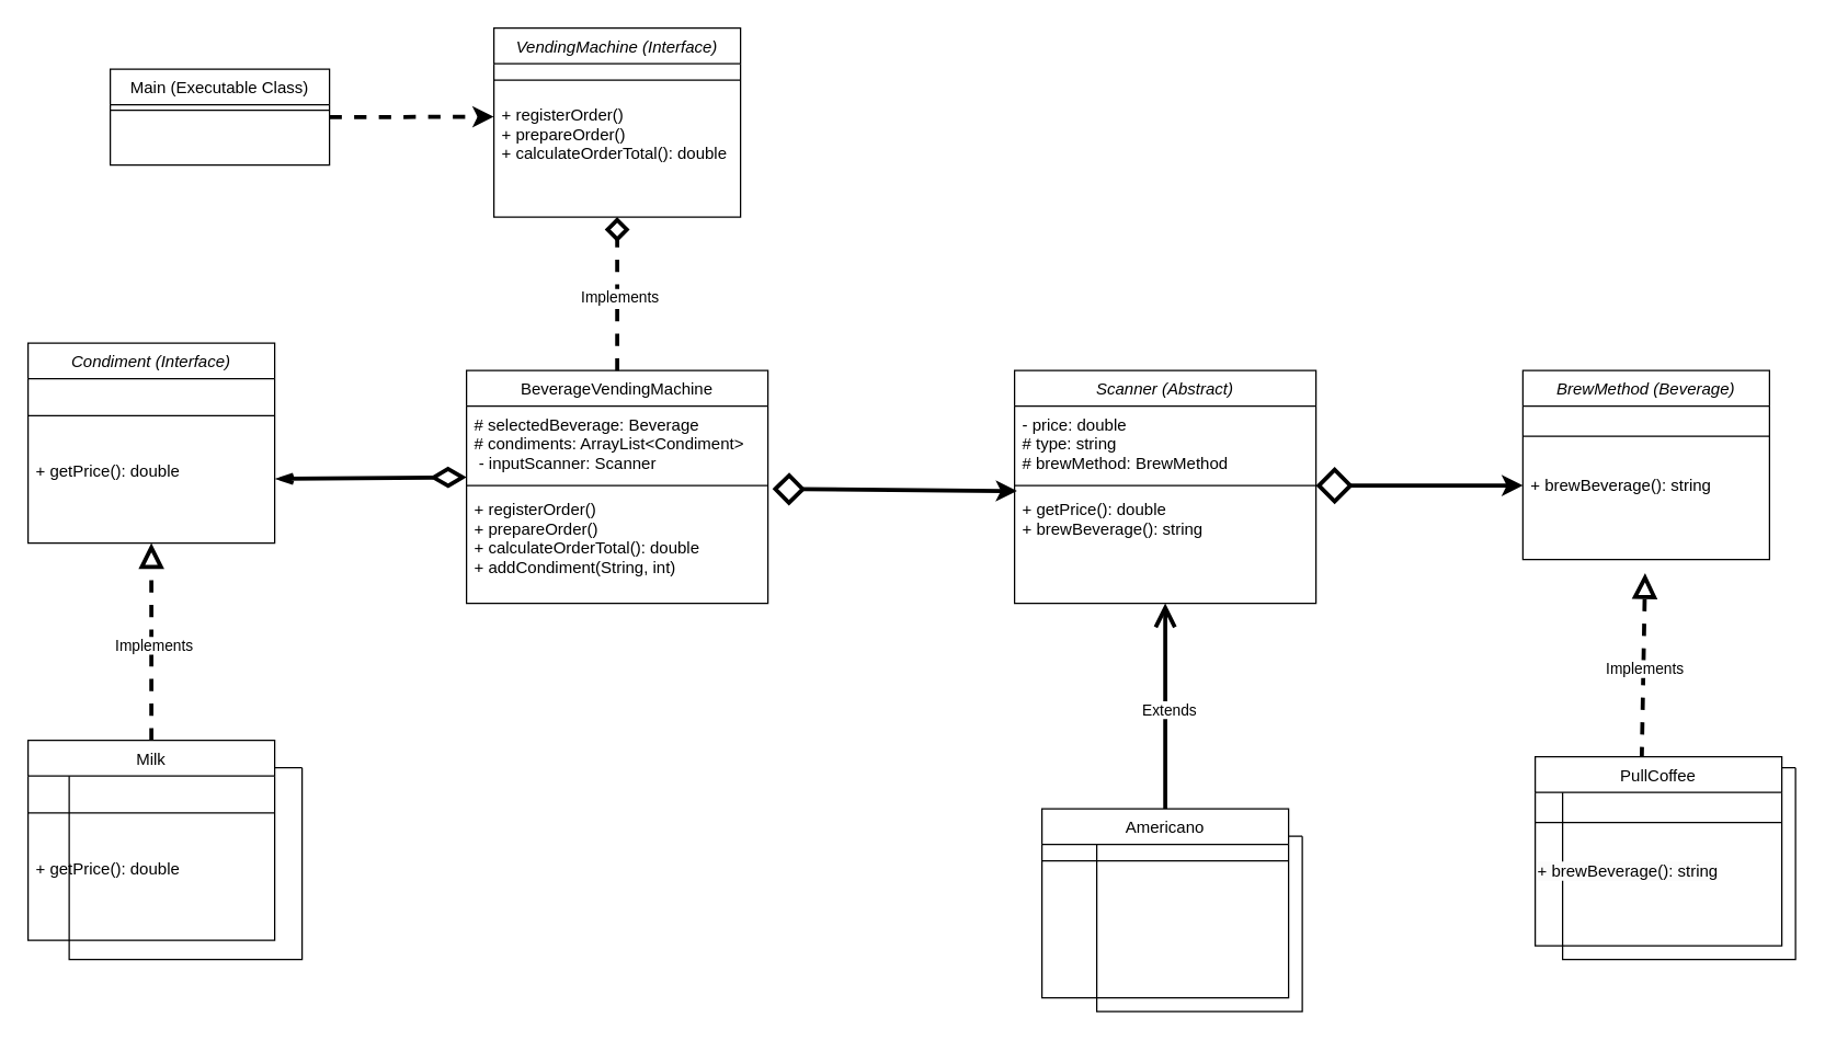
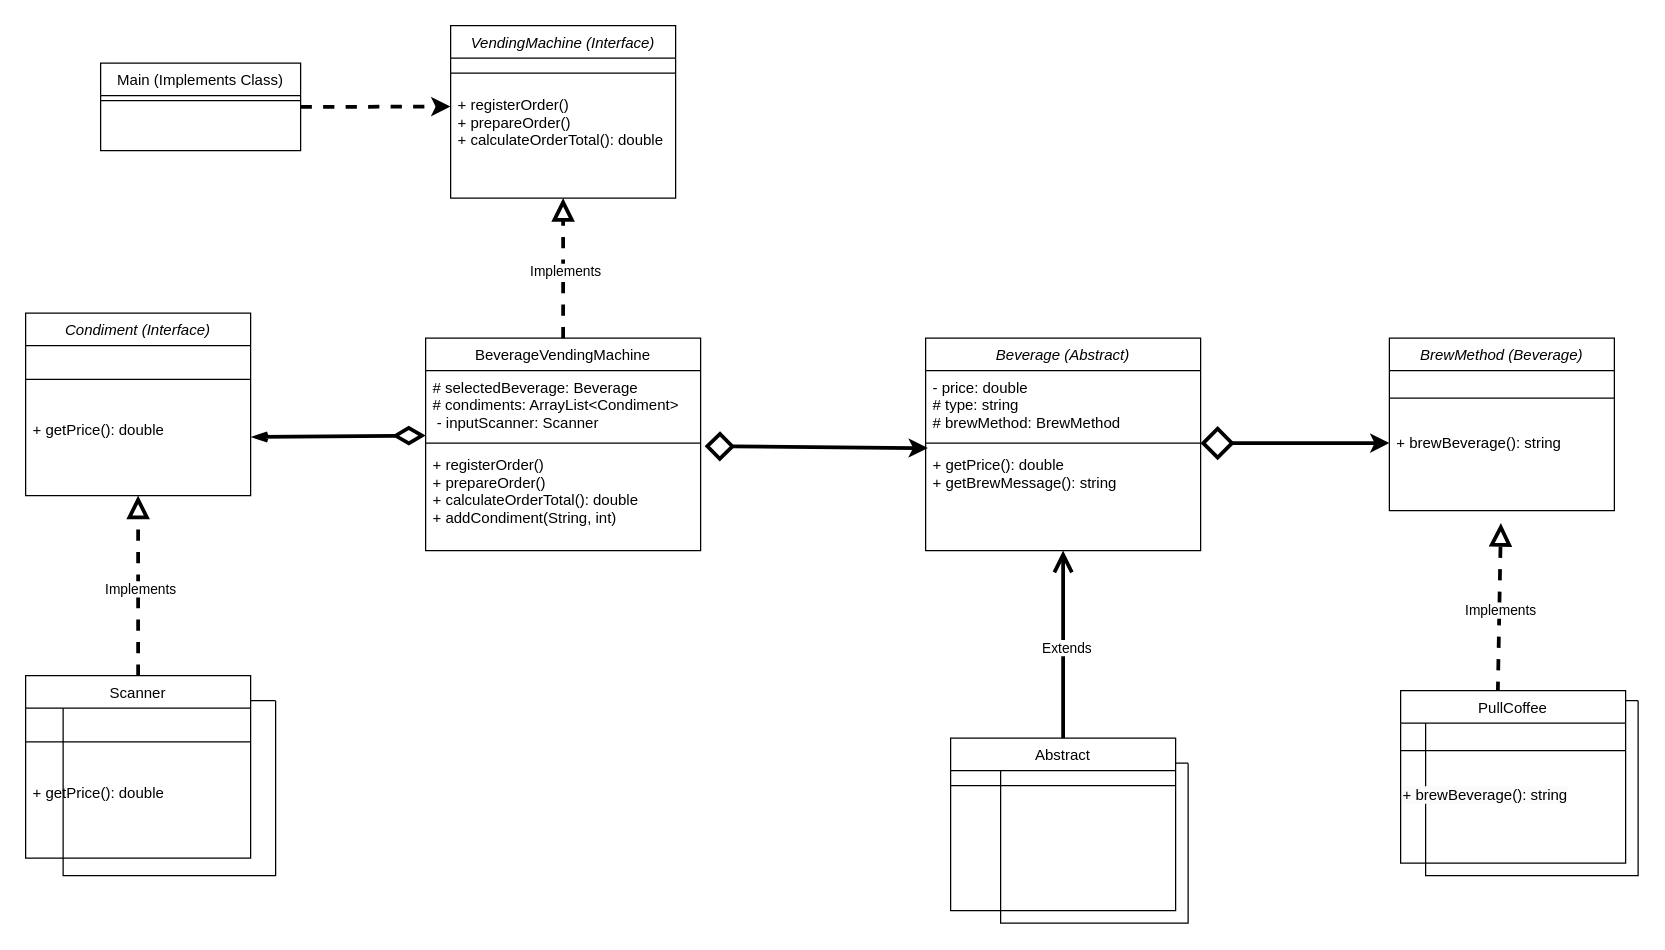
  <mxCell id="0" />
  <mxCell id="1" parent="0" />
  <mxCell id="2" value="" style="swimlane;startSize=0;" parent="1" vertex="1"><mxGeometry x="800" y="610" width="150" height="128" as="geometry" /></mxCell>
  <mxCell id="3" value="" style="swimlane;startSize=0;" parent="1" vertex="1"><mxGeometry x="1140" y="560" width="170" height="140" as="geometry" /></mxCell>
  <mxCell id="4" value="" style="swimlane;startSize=0;" parent="1" vertex="1"><mxGeometry x="50" y="560" width="170" height="140" as="geometry" /></mxCell>
- <mxCell id="5" value="Main (Executable Class)" style="swimlane;fontStyle=0;align=center;verticalAlign=top;childLayout=stackLayout;horizontal=1;startSize=26;horizontalStack=0;resizeParent=1;resizeLast=0;collapsible=1;marginBottom=0;rounded=0;shadow=0;strokeWidth=1;" parent="1" vertex="1"><mxGeometry x="80" y="50" width="160" height="70" as="geometry"><mxRectangle x="340" y="380" width="170" height="26" as="alternateBounds" /></mxGeometry></mxCell>
+ <mxCell id="5" value="Main (Implements Class)" style="swimlane;fontStyle=0;align=center;verticalAlign=top;childLayout=stackLayout;horizontal=1;startSize=26;horizontalStack=0;resizeParent=1;resizeLast=0;collapsible=1;marginBottom=0;rounded=0;shadow=0;strokeWidth=1;" parent="1" vertex="1"><mxGeometry x="80" y="50" width="160" height="70" as="geometry"><mxRectangle x="340" y="380" width="170" height="26" as="alternateBounds" /></mxGeometry></mxCell>
  <mxCell id="6" value="" style="line;html=1;strokeWidth=1;align=left;verticalAlign=middle;spacingTop=-1;spacingLeft=3;spacingRight=3;rotatable=0;labelPosition=right;points=[];portConstraint=eastwest;" parent="5" vertex="1"><mxGeometry y="26" width="160" height="8" as="geometry" /></mxCell>
  <mxCell id="7" value="BeverageVendingMachine" style="swimlane;fontStyle=0;align=center;verticalAlign=top;childLayout=stackLayout;horizontal=1;startSize=26;horizontalStack=0;resizeParent=1;resizeLast=0;collapsible=1;marginBottom=0;rounded=0;shadow=0;strokeWidth=1;" parent="1" vertex="1"><mxGeometry x="340" y="270" width="220" height="170" as="geometry"><mxRectangle x="130" y="380" width="160" height="26" as="alternateBounds" /></mxGeometry></mxCell>
  <mxCell id="8" value="# selectedBeverage: Beverage&#10;# condiments: ArrayList&lt;Condiment&gt;&#10; - inputScanner: Scanner" style="text;align=left;verticalAlign=top;spacingLeft=4;spacingRight=4;overflow=hidden;rotatable=0;points=[[0,0.5],[1,0.5]];portConstraint=eastwest;" parent="7" vertex="1"><mxGeometry y="26" width="220" height="54" as="geometry" /></mxCell>
  <mxCell id="9" value="" style="line;html=1;strokeWidth=1;align=left;verticalAlign=middle;spacingTop=-1;spacingLeft=3;spacingRight=3;rotatable=0;labelPosition=right;points=[];portConstraint=eastwest;" parent="7" vertex="1"><mxGeometry y="80" width="220" height="8" as="geometry" /></mxCell>
  <mxCell id="10" value="+ registerOrder()&#10;+ prepareOrder()&#10;+ calculateOrderTotal(): double&#10;+ addCondiment(String, int)" style="text;align=left;verticalAlign=top;spacingLeft=4;spacingRight=4;overflow=hidden;rotatable=0;points=[[0,0.5],[1,0.5]];portConstraint=eastwest;" parent="7" vertex="1"><mxGeometry y="88" width="220" height="62" as="geometry" /></mxCell>
  <mxCell id="11" value="" style="endArrow=classic;html=1;rounded=0;entryX=-0.001;entryY=0.224;entryDx=0;entryDy=0;dashed=1;exitX=1;exitY=0.5;exitDx=0;exitDy=0;entryPerimeter=0;strokeWidth=3;" parent="1" source="5" target="14" edge="1"><mxGeometry width="50" height="50" relative="1" as="geometry"><mxPoint x="240" y="230" as="sourcePoint" /><mxPoint x="320" y="180" as="targetPoint" /></mxGeometry></mxCell>
  <mxCell id="12" value="VendingMachine (Interface)" style="swimlane;fontStyle=2;align=center;verticalAlign=top;childLayout=stackLayout;horizontal=1;startSize=26;horizontalStack=0;resizeParent=1;resizeLast=0;collapsible=1;marginBottom=0;rounded=0;shadow=0;strokeWidth=1;" parent="1" vertex="1"><mxGeometry x="360" y="20" width="180" height="138" as="geometry"><mxRectangle x="130" y="380" width="160" height="26" as="alternateBounds" /></mxGeometry></mxCell>
  <mxCell id="13" value="" style="line;html=1;strokeWidth=1;align=left;verticalAlign=middle;spacingTop=-1;spacingLeft=3;spacingRight=3;rotatable=0;labelPosition=right;points=[];portConstraint=eastwest;" parent="12" vertex="1"><mxGeometry y="26" width="180" height="24" as="geometry" /></mxCell>
  <mxCell id="14" value="+ registerOrder()&#10;+ prepareOrder()&#10;+ calculateOrderTotal(): double" style="text;align=left;verticalAlign=top;spacingLeft=4;spacingRight=4;overflow=hidden;rotatable=0;points=[[0,0.5],[1,0.5]];portConstraint=eastwest;" parent="12" vertex="1"><mxGeometry y="50" width="180" height="66" as="geometry" /></mxCell>
- <mxCell id="15" value="" style="endArrow=diamond;html=1;rounded=0;exitX=0.5;exitY=0;exitDx=0;exitDy=0;entryX=0.5;entryY=1;entryDx=0;entryDy=0;dashed=1;endFill=0;strokeWidth=3;endSize=11;" parent="1" source="7" target="12" edge="1"><mxGeometry width="50" height="50" relative="1" as="geometry"><mxPoint x="270" y="150" as="sourcePoint" /><mxPoint x="320" y="100" as="targetPoint" /></mxGeometry></mxCell>
+ <mxCell id="15" value="" style="endArrow=block;html=1;rounded=0;exitX=0.5;exitY=0;exitDx=0;exitDy=0;entryX=0.5;entryY=1;entryDx=0;entryDy=0;dashed=1;endFill=0;strokeWidth=3;endSize=11;" parent="1" source="7" target="12" edge="1"><mxGeometry width="50" height="50" relative="1" as="geometry"><mxPoint x="270" y="150" as="sourcePoint" /><mxPoint x="320" y="100" as="targetPoint" /></mxGeometry></mxCell>
  <mxCell id="16" value="Implements" style="edgeLabel;html=1;align=center;verticalAlign=middle;resizable=0;points=[];" parent="15" vertex="1" connectable="0"><mxGeometry x="-0.029" y="-1" relative="1" as="geometry"><mxPoint as="offset" /></mxGeometry></mxCell>
  <mxCell id="17" value="Condiment (Interface)" style="swimlane;fontStyle=2;align=center;verticalAlign=top;childLayout=stackLayout;horizontal=1;startSize=26;horizontalStack=0;resizeParent=1;resizeLast=0;collapsible=1;marginBottom=0;rounded=0;shadow=0;strokeWidth=1;" parent="1" vertex="1"><mxGeometry x="20" y="250" width="180" height="146" as="geometry"><mxRectangle x="130" y="380" width="160" height="26" as="alternateBounds" /></mxGeometry></mxCell>
  <mxCell id="18" value="" style="line;html=1;strokeWidth=1;align=left;verticalAlign=middle;spacingTop=-1;spacingLeft=3;spacingRight=3;rotatable=0;labelPosition=right;points=[];portConstraint=eastwest;" parent="17" vertex="1"><mxGeometry y="26" width="180" height="54" as="geometry" /></mxCell>
  <mxCell id="19" value="+ getPrice(): double" style="text;align=left;verticalAlign=top;spacingLeft=4;spacingRight=4;overflow=hidden;rotatable=0;points=[[0,0.5],[1,0.5]];portConstraint=eastwest;" parent="17" vertex="1"><mxGeometry y="80" width="180" height="66" as="geometry" /></mxCell>
- <mxCell id="20" value="Milk" style="swimlane;fontStyle=0;align=center;verticalAlign=top;childLayout=stackLayout;horizontal=1;startSize=26;horizontalStack=0;resizeParent=1;resizeLast=0;collapsible=1;marginBottom=0;rounded=0;shadow=0;strokeWidth=1;strokeColor=default;" parent="1" vertex="1"><mxGeometry x="20" y="540" width="180" height="146" as="geometry"><mxRectangle x="130" y="380" width="160" height="26" as="alternateBounds" /></mxGeometry></mxCell>
+ <mxCell id="20" value="Scanner" style="swimlane;fontStyle=0;align=center;verticalAlign=top;childLayout=stackLayout;horizontal=1;startSize=26;horizontalStack=0;resizeParent=1;resizeLast=0;collapsible=1;marginBottom=0;rounded=0;shadow=0;strokeWidth=1;strokeColor=default;" parent="1" vertex="1"><mxGeometry x="20" y="540" width="180" height="146" as="geometry"><mxRectangle x="130" y="380" width="160" height="26" as="alternateBounds" /></mxGeometry></mxCell>
  <mxCell id="21" value="" style="line;html=1;strokeWidth=1;align=left;verticalAlign=middle;spacingTop=-1;spacingLeft=3;spacingRight=3;rotatable=0;labelPosition=right;points=[];portConstraint=eastwest;" parent="20" vertex="1"><mxGeometry y="26" width="180" height="54" as="geometry" /></mxCell>
  <mxCell id="22" value="+ getPrice(): double" style="text;align=left;verticalAlign=top;spacingLeft=4;spacingRight=4;overflow=hidden;rotatable=0;points=[[0,0.5],[1,0.5]];portConstraint=eastwest;" parent="20" vertex="1"><mxGeometry y="80" width="180" height="66" as="geometry" /></mxCell>
  <mxCell id="23" value="" style="endArrow=block;html=1;rounded=0;exitX=0.5;exitY=0;exitDx=0;exitDy=0;dashed=1;endFill=0;strokeWidth=3;endSize=11;" parent="1" source="20" target="19" edge="1"><mxGeometry width="50" height="50" relative="1" as="geometry"><mxPoint x="100" y="530" as="sourcePoint" /><mxPoint x="100" y="418" as="targetPoint" /></mxGeometry></mxCell>
  <mxCell id="24" value="Implements" style="edgeLabel;html=1;align=center;verticalAlign=middle;resizable=0;points=[];" parent="23" vertex="1" connectable="0"><mxGeometry x="-0.029" y="-1" relative="1" as="geometry"><mxPoint as="offset" /></mxGeometry></mxCell>
  <mxCell id="25" value="" style="endArrow=diamondThin;html=1;rounded=0;exitX=1.007;exitY=0.29;exitDx=0;exitDy=0;exitPerimeter=0;entryX=0;entryY=0.961;entryDx=0;entryDy=0;entryPerimeter=0;strokeWidth=3;startArrow=openThin;startFill=0;endFill=0;endSize=18;targetPerimeterSpacing=3;" parent="1" source="19" target="8" edge="1"><mxGeometry width="50" height="50" relative="1" as="geometry"><mxPoint x="260" y="430" as="sourcePoint" /><mxPoint x="310" y="380" as="targetPoint" /></mxGeometry></mxCell>
- <mxCell id="26" value="Scanner (Abstract)" style="swimlane;fontStyle=2;align=center;verticalAlign=top;childLayout=stackLayout;horizontal=1;startSize=26;horizontalStack=0;resizeParent=1;resizeLast=0;collapsible=1;marginBottom=0;rounded=0;shadow=0;strokeWidth=1;" parent="1" vertex="1"><mxGeometry x="740" y="270" width="220" height="170" as="geometry"><mxRectangle x="130" y="380" width="160" height="26" as="alternateBounds" /></mxGeometry></mxCell>
+ <mxCell id="26" value="Beverage (Abstract)" style="swimlane;fontStyle=2;align=center;verticalAlign=top;childLayout=stackLayout;horizontal=1;startSize=26;horizontalStack=0;resizeParent=1;resizeLast=0;collapsible=1;marginBottom=0;rounded=0;shadow=0;strokeWidth=1;" parent="1" vertex="1"><mxGeometry x="740" y="270" width="220" height="170" as="geometry"><mxRectangle x="130" y="380" width="160" height="26" as="alternateBounds" /></mxGeometry></mxCell>
  <mxCell id="27" value="- price: double&#10;# type: string&#10;# brewMethod: BrewMethod" style="text;align=left;verticalAlign=top;spacingLeft=4;spacingRight=4;overflow=hidden;rotatable=0;points=[[0,0.5],[1,0.5]];portConstraint=eastwest;" parent="26" vertex="1"><mxGeometry y="26" width="220" height="54" as="geometry" /></mxCell>
  <mxCell id="28" value="" style="line;html=1;strokeWidth=1;align=left;verticalAlign=middle;spacingTop=-1;spacingLeft=3;spacingRight=3;rotatable=0;labelPosition=right;points=[];portConstraint=eastwest;" parent="26" vertex="1"><mxGeometry y="80" width="220" height="8" as="geometry" /></mxCell>
- <mxCell id="29" value="+ getPrice(): double&#10;+ brewBeverage(): string" style="text;align=left;verticalAlign=top;spacingLeft=4;spacingRight=4;overflow=hidden;rotatable=0;points=[[0,0.5],[1,0.5]];portConstraint=eastwest;" parent="26" vertex="1"><mxGeometry y="88" width="220" height="62" as="geometry" /></mxCell>
+ <mxCell id="29" value="+ getPrice(): double&#10;+ getBrewMessage(): string" style="text;align=left;verticalAlign=top;spacingLeft=4;spacingRight=4;overflow=hidden;rotatable=0;points=[[0,0.5],[1,0.5]];portConstraint=eastwest;" parent="26" vertex="1"><mxGeometry y="88" width="220" height="62" as="geometry" /></mxCell>
  <mxCell id="30" value="" style="endArrow=open;html=1;rounded=0;exitX=0.5;exitY=0;exitDx=0;exitDy=0;entryX=0.5;entryY=1;entryDx=0;entryDy=0;strokeWidth=3;endFill=0;endSize=11;" parent="1" source="39" target="26" edge="1"><mxGeometry width="50" height="50" relative="1" as="geometry"><mxPoint x="470" y="490" as="sourcePoint" /><mxPoint x="520" y="440" as="targetPoint" /></mxGeometry></mxCell>
  <mxCell id="31" value="Extends" style="edgeLabel;html=1;align=center;verticalAlign=middle;resizable=0;points=[];" parent="30" vertex="1" connectable="0"><mxGeometry x="-0.022" y="-3" relative="1" as="geometry"><mxPoint x="-1" as="offset" /></mxGeometry></mxCell>
  <mxCell id="32" value="" style="endArrow=classic;html=1;rounded=0;entryX=0.008;entryY=0;entryDx=0;entryDy=0;entryPerimeter=0;exitX=1.015;exitY=-0.025;exitDx=0;exitDy=0;exitPerimeter=0;startArrow=diamond;startFill=0;strokeWidth=3;targetPerimeterSpacing=20;sourcePerimeterSpacing=12;startSize=17;" parent="1" source="10" target="29" edge="1"><mxGeometry width="50" height="50" relative="1" as="geometry"><mxPoint x="450" y="480" as="sourcePoint" /><mxPoint x="500" y="430" as="targetPoint" /></mxGeometry></mxCell>
  <mxCell id="33" value="BrewMethod (Beverage)" style="swimlane;fontStyle=2;align=center;verticalAlign=top;childLayout=stackLayout;horizontal=1;startSize=26;horizontalStack=0;resizeParent=1;resizeLast=0;collapsible=1;marginBottom=0;rounded=0;shadow=0;strokeWidth=1;" parent="1" vertex="1"><mxGeometry x="1111" y="270" width="180" height="138" as="geometry"><mxRectangle x="130" y="380" width="160" height="26" as="alternateBounds" /></mxGeometry></mxCell>
  <mxCell id="34" value="" style="line;html=1;strokeWidth=1;align=left;verticalAlign=middle;spacingTop=-1;spacingLeft=3;spacingRight=3;rotatable=0;labelPosition=right;points=[];portConstraint=eastwest;" parent="33" vertex="1"><mxGeometry y="26" width="180" height="44" as="geometry" /></mxCell>
  <mxCell id="35" value="+ brewBeverage(): string" style="text;align=left;verticalAlign=top;spacingLeft=4;spacingRight=4;overflow=hidden;rotatable=0;points=[[0,0.5],[1,0.5]];portConstraint=eastwest;" parent="33" vertex="1"><mxGeometry y="70" width="180" height="66" as="geometry" /></mxCell>
  <mxCell id="36" value="" style="endArrow=block;html=1;rounded=0;exitX=0.432;exitY=0.013;exitDx=0;exitDy=0;entryX=0.5;entryY=1;entryDx=0;entryDy=0;dashed=1;endFill=0;strokeWidth=3;endSize=11;exitPerimeter=0;" parent="1" source="41" edge="1"><mxGeometry width="50" height="50" relative="1" as="geometry"><mxPoint x="1200.23" y="530" as="sourcePoint" /><mxPoint x="1200.23" y="418" as="targetPoint" /></mxGeometry></mxCell>
  <mxCell id="37" value="Implements" style="edgeLabel;html=1;align=center;verticalAlign=middle;resizable=0;points=[];" parent="36" vertex="1" connectable="0"><mxGeometry x="-0.029" y="-1" relative="1" as="geometry"><mxPoint as="offset" /></mxGeometry></mxCell>
  <mxCell id="38" value="" style="endArrow=classic;html=1;rounded=0;exitX=1.015;exitY=-0.025;exitDx=0;exitDy=0;exitPerimeter=0;startArrow=diamond;startFill=0;strokeWidth=3;targetPerimeterSpacing=20;sourcePerimeterSpacing=12;entryX=0;entryY=0.212;entryDx=0;entryDy=0;startSize=20;entryPerimeter=0;" parent="1" target="35" edge="1"><mxGeometry width="50" height="50" relative="1" as="geometry"><mxPoint x="960" y="354" as="sourcePoint" /><mxPoint x="1100" y="356" as="targetPoint" /></mxGeometry></mxCell>
- <mxCell id="39" value="Americano" style="swimlane;fontStyle=0;align=center;verticalAlign=top;childLayout=stackLayout;horizontal=1;startSize=26;horizontalStack=0;resizeParent=1;resizeLast=0;collapsible=1;marginBottom=0;rounded=0;shadow=0;strokeWidth=1;" parent="1" vertex="1"><mxGeometry x="760" y="590" width="180" height="138" as="geometry"><mxRectangle x="130" y="380" width="160" height="26" as="alternateBounds" /></mxGeometry></mxCell>
+ <mxCell id="39" value="Abstract" style="swimlane;fontStyle=0;align=center;verticalAlign=top;childLayout=stackLayout;horizontal=1;startSize=26;horizontalStack=0;resizeParent=1;resizeLast=0;collapsible=1;marginBottom=0;rounded=0;shadow=0;strokeWidth=1;" parent="1" vertex="1"><mxGeometry x="760" y="590" width="180" height="138" as="geometry"><mxRectangle x="130" y="380" width="160" height="26" as="alternateBounds" /></mxGeometry></mxCell>
  <mxCell id="40" value="" style="line;html=1;strokeWidth=1;align=left;verticalAlign=middle;spacingTop=-1;spacingLeft=3;spacingRight=3;rotatable=0;labelPosition=right;points=[];portConstraint=eastwest;" parent="39" vertex="1"><mxGeometry y="26" width="180" height="24" as="geometry" /></mxCell>
  <mxCell id="41" value="PullCoffee" style="swimlane;fontStyle=0;align=center;verticalAlign=top;childLayout=stackLayout;horizontal=1;startSize=26;horizontalStack=0;resizeParent=1;resizeLast=0;collapsible=1;marginBottom=0;rounded=0;shadow=0;strokeWidth=1;" parent="1" vertex="1"><mxGeometry x="1120" y="552" width="180" height="138" as="geometry"><mxRectangle x="130" y="380" width="160" height="26" as="alternateBounds" /></mxGeometry></mxCell>
  <mxCell id="42" value="" style="line;html=1;strokeWidth=1;align=left;verticalAlign=middle;spacingTop=-1;spacingLeft=3;spacingRight=3;rotatable=0;labelPosition=right;points=[];portConstraint=eastwest;" parent="41" vertex="1"><mxGeometry y="26" width="180" height="44" as="geometry" /></mxCell>
  <mxCell id="43" value="&lt;span style=&quot;color: rgb(0, 0, 0); font-family: Helvetica; font-size: 12px; font-style: normal; font-variant-ligatures: normal; font-variant-caps: normal; font-weight: 400; letter-spacing: normal; orphans: 2; text-align: left; text-indent: 0px; text-transform: none; widows: 2; word-spacing: 0px; -webkit-text-stroke-width: 0px; background-color: rgb(251, 251, 251); text-decoration-thickness: initial; text-decoration-style: initial; text-decoration-color: initial; float: none; display: inline !important;&quot;&gt;+ brewBeverage(): string&lt;/span&gt;" style="text;whiteSpace=wrap;html=1;" parent="41" vertex="1"><mxGeometry y="70" width="180" height="40" as="geometry" /></mxCell>
